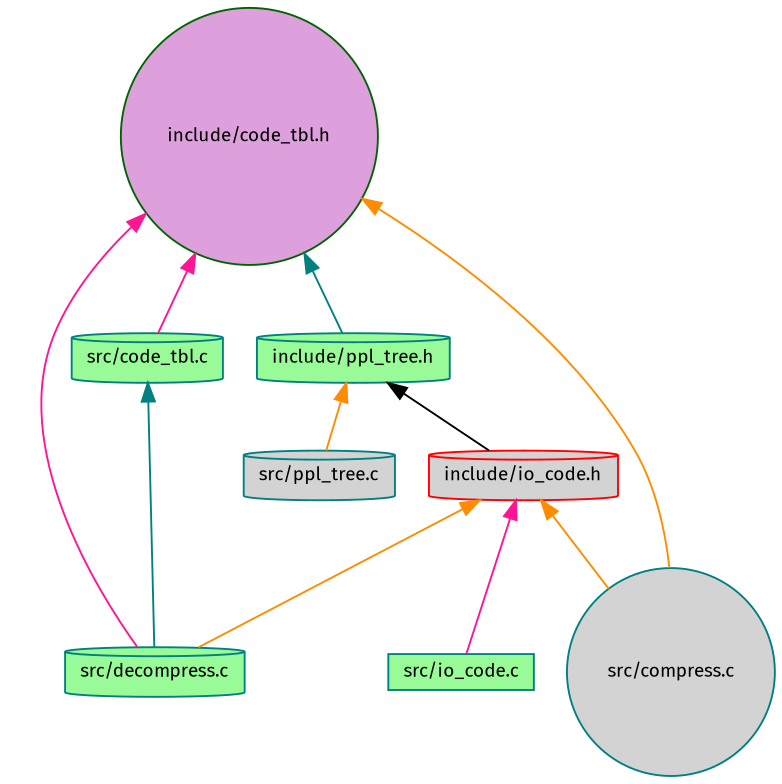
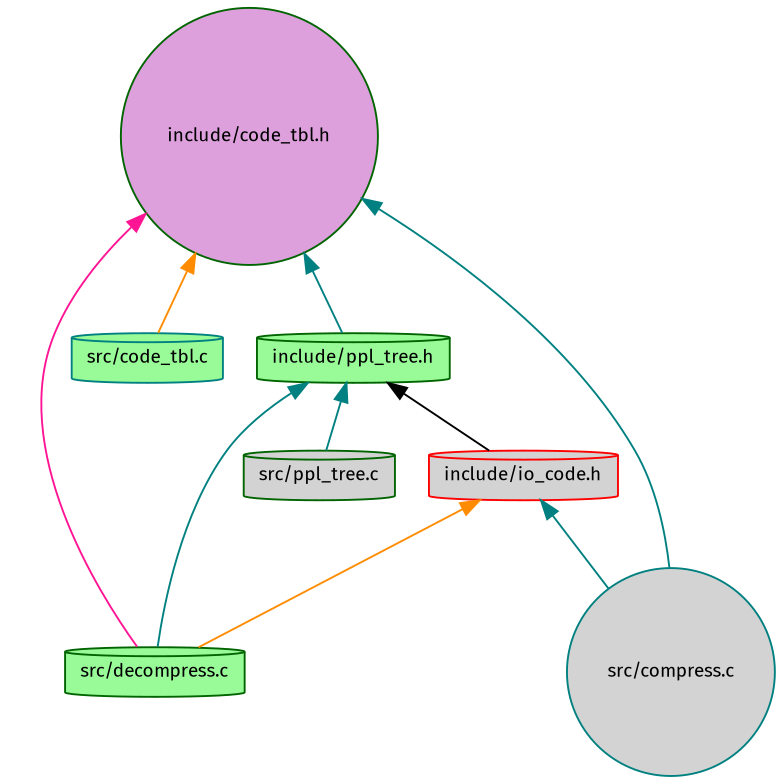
  digraph {
    fontname="Fira Sans"
    node [color=teal fillcolor=palegreen fontname="Fira Sans" fontsize=10 shape=cylinder style=filled]
    edge [color=teal dir=back fontname="Fira Sans" fontsize=10 labelfontname=Helvetica labelfontsize=10 style=solid]
    n1 [color=darkgreen fillcolor=plum fontcolor=black height=0.2 label="include/code_tbl.h" shape=circle width=0.4]
    n2 [height=0.2 label="src/code_tbl.c" width=0.4]
-   n3 [height=0.2 label="include/ppl_tree.h" width=0.4]
+   n3 [color=darkgreen height=0.2 label="include/ppl_tree.h" width=0.4]
    n4 [fillcolor=lightgrey height=0.2 label="src/compress.c" shape=circle width=0.4]
-   n5 [height=0.2 label="src/decompress.c" width=0.4]
+   n5 [color=darkgreen height=0.2 label="src/decompress.c" width=0.4]
    n6 [color=red fillcolor=lightgrey height=0.2 label="include/io_code.h" width=0.4]
-   n7 [fillcolor=lightgrey height=0.2 label="src/ppl_tree.c" width=0.4]
-   n8 [height=0.2 label="src/io_code.c" shape=box width=0.4]
-   n1 -> n2 [color=deeppink]
+   n7 [color=darkgreen fillcolor=lightgrey height=0.2 label="src/ppl_tree.c" width=0.4]
+   n1 -> n2 [color=darkorange]
    n1 -> n3
-   n1 -> n4 [color=darkorange]
+   n1 -> n4
    n1 -> n5 [color=deeppink]
-   n2 -> n5
+   n3 -> n5
    n3 -> n6 [color=black]
-   n3 -> n7 [color=darkorange]
-   n6 -> n4 [color=darkorange]
+   n3 -> n7
+   n6 -> n4
    n6 -> n5 [color=darkorange]
-   n6 -> n8 [color=deeppink]
  }
